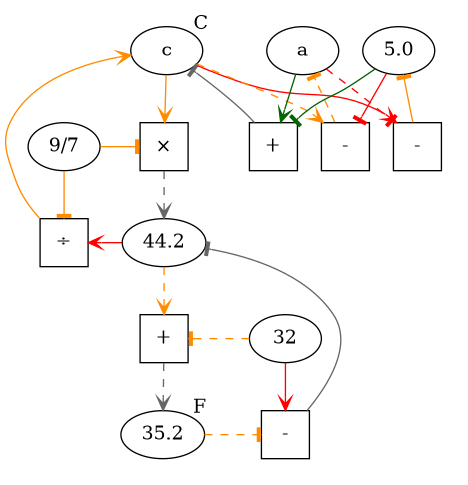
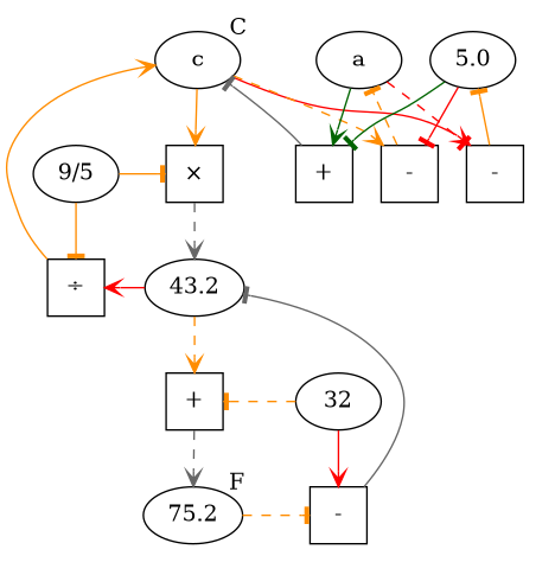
  digraph {
    rankdir=TB
    edge [color=darkorange style=solid arrowhead=tee]
    c
    n2 [label="×" shape=square]
-   n3 [label=44.2]
+   n3 [label=43.2]
    n4 [label="+" shape=square]
-   n5 [label=35.2]
+   n5 [label=75.2]
    n6 [label="-" shape=square]
    n7 [label="-" shape=square]
    n8 [label=5.0]
    a
-   n10 [label="9/7"]
+   n10 [label="9/5"]
    n11 [label="÷" shape=square]
    n12 [label=32]
    n13 [label="-" shape=square]
    n14 [label="+" shape=square]
    subgraph cluster_1 {
      style=invis
      c
      n2
      n3
      n4
      n5
    }
    subgraph cluster_2 {
      style=invis
      n6
      n7
    }
    subgraph cluster_3 {
      style=invis
      n8
      a
    }
    c -> c [color=gray40 dir=none penwidth=0 xlabel=C arrowhead=""]
    c -> n2 [arrowhead=vee]
    c -> n6 [arrowhead=vee color=red]
    c -> n7 [arrowhead=vee style=dashed]
    c -> n10 [style=invis color="" arrowhead=""]
    n2 -> n3 [arrowhead=vee color=gray40 style=dashed]
    n3 -> n4 [arrowhead=vee style=dashed]
    n3 -> n11 [arrowhead=vee color=red]
    n3 -> n12 [style=invis color="" arrowhead=""]
    n4 -> n5 [arrowhead=vee color=gray40 style=dashed]
    n5 -> n5 [color=gray40 dir=none penwidth=0 style=dashed xlabel=F arrowhead=""]
    n5 -> n13 [style=dashed]
    n6 -> n8
    n7 -> a [style=dashed]
    n8 -> n7 [color=red]
    n8 -> n14 [color=darkgreen]
    a -> n6 [color=red style=dashed]
    a -> n14 [arrowhead=vee color=darkgreen]
    n10 -> n2
    n10 -> n3 [style=invis color="" arrowhead=""]
    n10 -> n11
    n11 -> c [arrowhead=vee]
    n12 -> n4 [style=dashed]
    n12 -> n5 [style=invis color="" arrowhead=""]
    n12 -> n13 [arrowhead=vee color=red]
    n13 -> n3 [color=gray40]
    n14 -> c [color=gray40]
  }
